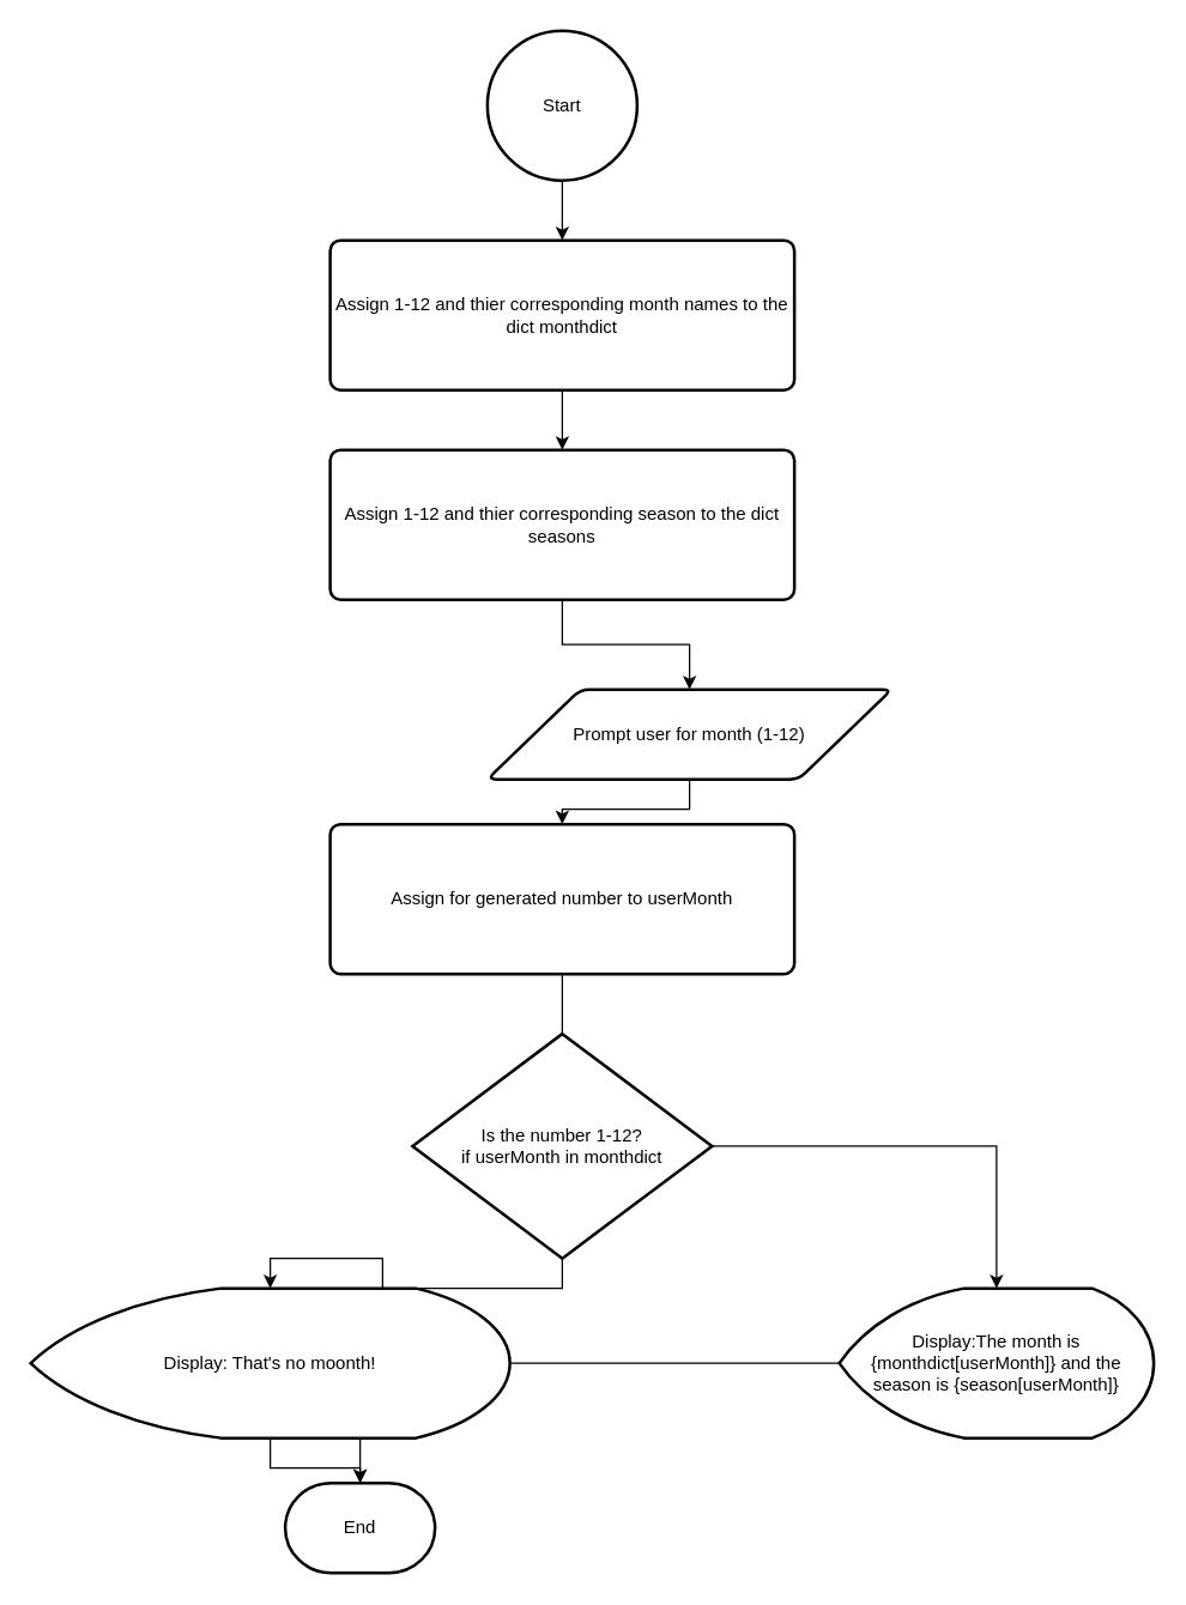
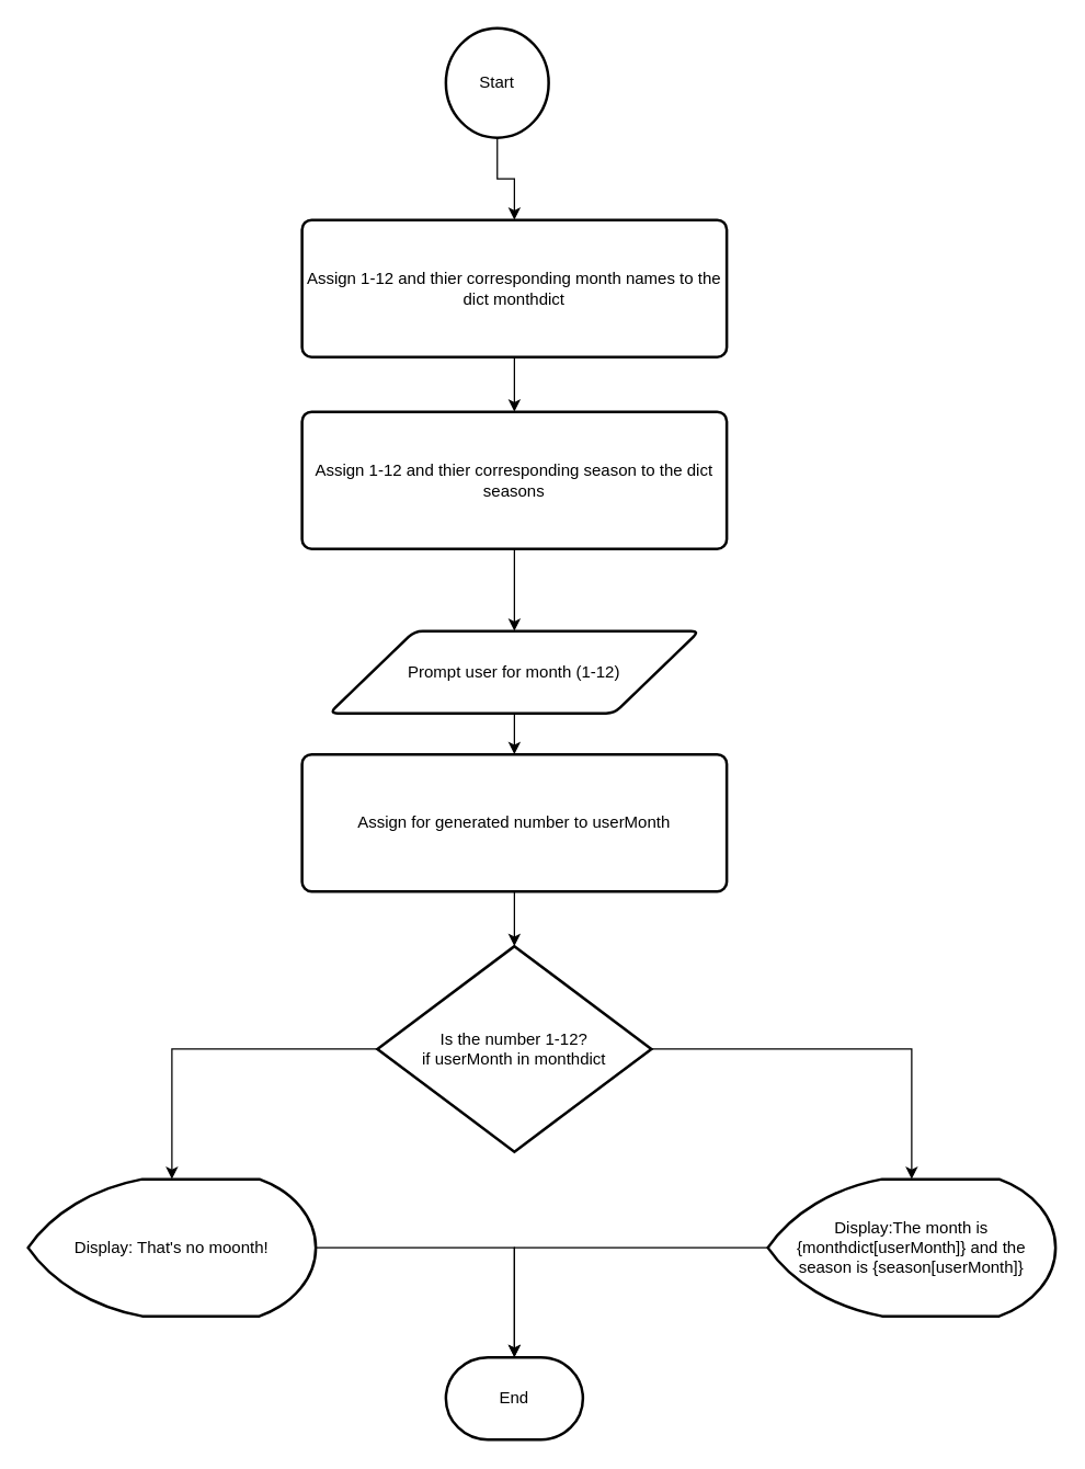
  <mxCell id="0" />
  <mxCell id="1" parent="0" />
  <mxCell id="2" style="edgeStyle=orthogonalEdgeStyle;rounded=0;orthogonalLoop=1;jettySize=auto;html=1;entryX=0.5;entryY=0;entryDx=0;entryDy=0;" edge="1" parent="1" source="3" target="5"><mxGeometry relative="1" as="geometry" /></mxCell>
- <mxCell id="3" value="Start" style="strokeWidth=2;html=1;shape=mxgraph.flowchart.start_2;whiteSpace=wrap;" vertex="1" parent="1"><mxGeometry x="325" y="20" width="100" height="100" as="geometry" /></mxCell>
+ <mxCell id="3" value="Start" style="strokeWidth=2;html=1;shape=mxgraph.flowchart.start_2;whiteSpace=wrap;" vertex="1" parent="1"><mxGeometry x="325" y="20" width="75" height="80" as="geometry" /></mxCell>
  <mxCell id="4" style="edgeStyle=orthogonalEdgeStyle;rounded=0;orthogonalLoop=1;jettySize=auto;html=1;entryX=0.5;entryY=0;entryDx=0;entryDy=0;" edge="1" parent="1" source="5" target="7"><mxGeometry relative="1" as="geometry" /></mxCell>
  <mxCell id="5" value="Assign 1-12 and thier corresponding month names to the dict monthdict" style="rounded=1;whiteSpace=wrap;html=1;absoluteArcSize=1;arcSize=14;strokeWidth=2;" vertex="1" parent="1"><mxGeometry x="220" y="160" width="310" height="100" as="geometry" /></mxCell>
  <mxCell id="6" style="edgeStyle=orthogonalEdgeStyle;rounded=0;orthogonalLoop=1;jettySize=auto;html=1;exitX=0.5;exitY=1;exitDx=0;exitDy=0;entryX=0.5;entryY=0;entryDx=0;entryDy=0;" edge="1" parent="1" source="7" target="9"><mxGeometry relative="1" as="geometry" /></mxCell>
  <mxCell id="7" value="Assign 1-12 and thier corresponding season to the dict seasons" style="rounded=1;whiteSpace=wrap;html=1;absoluteArcSize=1;arcSize=14;strokeWidth=2;" vertex="1" parent="1"><mxGeometry x="220" y="300" width="310" height="100" as="geometry" /></mxCell>
  <mxCell id="8" style="edgeStyle=orthogonalEdgeStyle;rounded=0;orthogonalLoop=1;jettySize=auto;html=1;" edge="1" parent="1" source="9" target="10"><mxGeometry relative="1" as="geometry" /></mxCell>
- <mxCell id="9" value="Prompt user for month (1-12)" style="shape=parallelogram;html=1;strokeWidth=2;perimeter=parallelogramPerimeter;whiteSpace=wrap;rounded=1;arcSize=12;size=0.23;" vertex="1" parent="1"><mxGeometry x="325" y="460" width="270" height="60" as="geometry" /></mxCell>
+ <mxCell id="9" value="Prompt user for month (1-12)" style="shape=parallelogram;html=1;strokeWidth=2;perimeter=parallelogramPerimeter;whiteSpace=wrap;rounded=1;arcSize=12;size=0.23;" vertex="1" parent="1"><mxGeometry x="240" y="460" width="270" height="60" as="geometry" /></mxCell>
  <mxCell id="10" value="Assign for generated number to userMonth" style="rounded=1;whiteSpace=wrap;html=1;absoluteArcSize=1;arcSize=14;strokeWidth=2;" vertex="1" parent="1"><mxGeometry x="220" y="550" width="310" height="100" as="geometry" /></mxCell>
  <mxCell id="11" style="edgeStyle=orthogonalEdgeStyle;rounded=0;orthogonalLoop=1;jettySize=auto;html=1;" edge="1" parent="1" source="12" target="14"><mxGeometry relative="1" as="geometry" /></mxCell>
  <mxCell id="12" value="Is the number 1-12?&lt;div&gt;if userMonth in monthdict&lt;/div&gt;" style="strokeWidth=2;html=1;shape=mxgraph.flowchart.decision;whiteSpace=wrap;" vertex="1" parent="1"><mxGeometry x="275" y="690" width="200" height="150" as="geometry" /></mxCell>
  <mxCell id="13" style="edgeStyle=orthogonalEdgeStyle;rounded=0;orthogonalLoop=1;jettySize=auto;html=1;" edge="1" parent="1" source="14" target="17"><mxGeometry relative="1" as="geometry" /></mxCell>
  <mxCell id="14" value="Display:The month is {monthdict[userMonth]} and the season is {season[userMonth]}" style="strokeWidth=2;html=1;shape=mxgraph.flowchart.display;whiteSpace=wrap;" vertex="1" parent="1"><mxGeometry x="560" y="860" width="210" height="100" as="geometry" /></mxCell>
  <mxCell id="15" style="edgeStyle=orthogonalEdgeStyle;rounded=0;orthogonalLoop=1;jettySize=auto;html=1;" edge="1" parent="1" source="16" target="17"><mxGeometry relative="1" as="geometry" /></mxCell>
- <mxCell id="16" value="Display: That's no moonth!" style="strokeWidth=2;html=1;shape=mxgraph.flowchart.display;whiteSpace=wrap;" vertex="1" parent="1"><mxGeometry x="20" y="860" width="320" height="100" as="geometry" /></mxCell>
- <mxCell id="17" value="End" style="strokeWidth=2;html=1;shape=mxgraph.flowchart.terminator;whiteSpace=wrap;" vertex="1" parent="1"><mxGeometry x="190" y="990" width="100" height="60" as="geometry" /></mxCell>
- <mxCell id="18" style="edgeStyle=orthogonalEdgeStyle;rounded=0;orthogonalLoop=1;jettySize=auto;html=1;entryX=0.5;entryY=0;entryDx=0;entryDy=0;entryPerimeter=0;endArrow=none;" edge="1" parent="1" source="10" target="12"><mxGeometry relative="1" as="geometry" /></mxCell>
+ <mxCell id="16" value="Display: That's no moonth!" style="strokeWidth=2;html=1;shape=mxgraph.flowchart.display;whiteSpace=wrap;" vertex="1" parent="1"><mxGeometry x="20" y="860" width="210" height="100" as="geometry" /></mxCell>
+ <mxCell id="17" value="End" style="strokeWidth=2;html=1;shape=mxgraph.flowchart.terminator;whiteSpace=wrap;" vertex="1" parent="1"><mxGeometry x="325" y="990" width="100" height="60" as="geometry" /></mxCell>
+ <mxCell id="18" style="edgeStyle=orthogonalEdgeStyle;rounded=0;orthogonalLoop=1;jettySize=auto;html=1;entryX=0.5;entryY=0;entryDx=0;entryDy=0;entryPerimeter=0;" edge="1" parent="1" source="10" target="12"><mxGeometry relative="1" as="geometry" /></mxCell>
  <mxCell id="19" style="edgeStyle=orthogonalEdgeStyle;rounded=0;orthogonalLoop=1;jettySize=auto;html=1;entryX=0.5;entryY=0;entryDx=0;entryDy=0;entryPerimeter=0;" edge="1" parent="1" source="12" target="16"><mxGeometry relative="1" as="geometry" /></mxCell>
